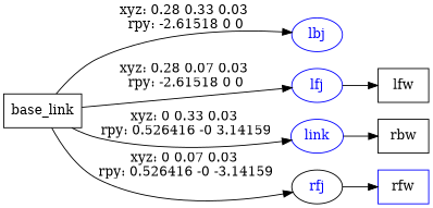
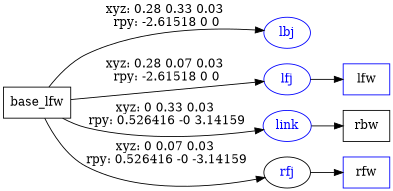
  digraph {
    fontname="DejaVu Serif"
    rankdir=LR
    node [fontname="DejaVu Serif" shape=box color=blue]
    edge [fontname="DejaVu Serif"]
-   n1 [label=base_link color=""]
+   n1 [label=base_lfw color=""]
    lbj [fontcolor=blue shape=ellipse]
    lfj [fontcolor=blue shape=ellipse]
    n4 [fontcolor=blue label=link shape=ellipse]
    rfj [color=black fontcolor=blue shape=ellipse]
-   n6 [label=lfw color=""]
+   n6 [label=lfw]
    n7 [label=rbw color=""]
    n8 [label=rfw]
    n1 -> lbj [label="xyz: 0.28 0.33 0.03 \nrpy: -2.61518 0 0"]
    n1 -> lfj [label="xyz: 0.28 0.07 0.03 \nrpy: -2.61518 0 0"]
    n1 -> n4 [label="xyz: 0 0.33 0.03 \nrpy: 0.526416 -0 3.14159"]
    n1 -> rfj [label="xyz: 0 0.07 0.03 \nrpy: 0.526416 -0 -3.14159"]
    lfj -> n6
    n4 -> n7
    rfj -> n8
  }
